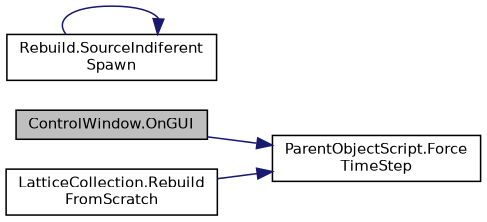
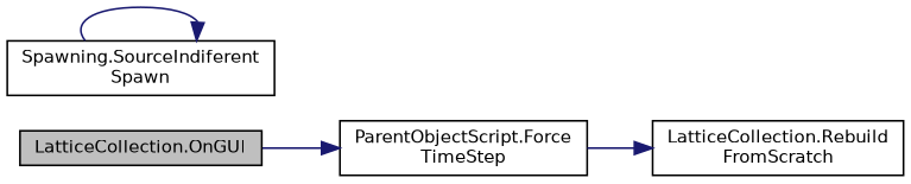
  digraph {
    rankdir=LR
    node [color=black fillcolor=white fontname=Helvetica fontsize=10 shape=record style=filled]
    edge [color=midnightblue fontname=Helvetica fontsize=10 labelfontname=Helvetica labelfontsize=10 style=solid]
-   n1 [fillcolor=grey75 fontcolor=black height=0.2 label="ControlWindow.OnGUI" width=0.4]
+   n1 [fillcolor=grey75 fontcolor=black height=0.2 label="LatticeCollection.OnGUI" width=0.4]
    n2 [height=0.2 label="ParentObjectScript.Force\lTimeStep" width=0.4]
    n3 [height=0.2 label="LatticeCollection.Rebuild\lFromScratch" width=0.4]
-   n4 [height=0.2 label="Rebuild.SourceIndiferent\lSpawn" width=0.4]
+   n4 [height=0.2 label="Spawning.SourceIndiferent\lSpawn" width=0.4]
    n1 -> n2
-   n3 -> n2
+   n2 -> n3
    n4 -> n4
  }
